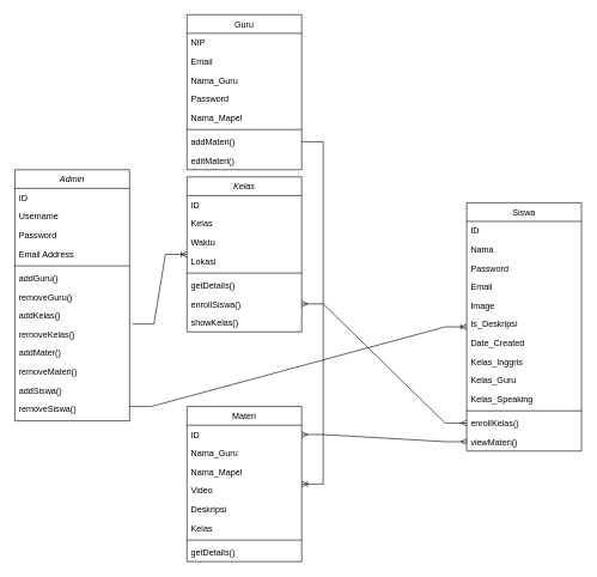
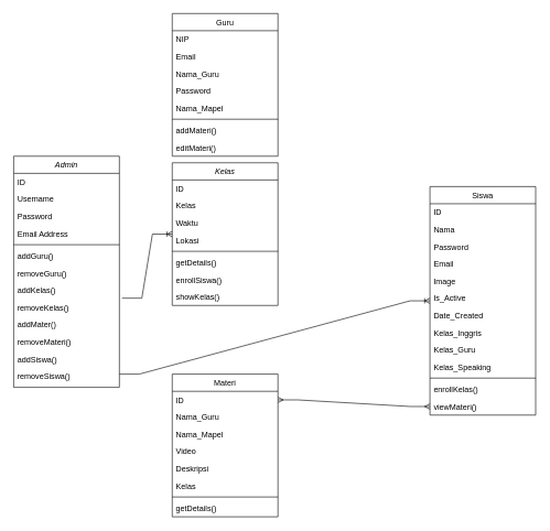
  <mxCell id="0" />
  <mxCell id="1" parent="0" />
  <mxCell id="2" value="Admin" style="swimlane;fontStyle=2;align=center;verticalAlign=top;childLayout=stackLayout;horizontal=1;startSize=26;horizontalStack=0;resizeParent=1;resizeLast=0;collapsible=1;marginBottom=0;rounded=0;shadow=0;strokeWidth=1;" parent="1" vertex="1"><mxGeometry x="20" y="236" width="160" height="350" as="geometry"><mxRectangle x="230" y="140" width="160" height="26" as="alternateBounds" /></mxGeometry></mxCell>
  <mxCell id="3" value="ID " style="text;align=left;verticalAlign=top;spacingLeft=4;spacingRight=4;overflow=hidden;rotatable=0;points=[[0,0.5],[1,0.5]];portConstraint=eastwest;" parent="2" vertex="1"><mxGeometry y="26" width="160" height="26" as="geometry" /></mxCell>
  <mxCell id="4" value="Username" style="text;align=left;verticalAlign=top;spacingLeft=4;spacingRight=4;overflow=hidden;rotatable=0;points=[[0,0.5],[1,0.5]];portConstraint=eastwest;rounded=0;shadow=0;html=0;" parent="2" vertex="1"><mxGeometry y="52" width="160" height="26" as="geometry" /></mxCell>
  <mxCell id="5" value="Password" style="text;align=left;verticalAlign=top;spacingLeft=4;spacingRight=4;overflow=hidden;rotatable=0;points=[[0,0.5],[1,0.5]];portConstraint=eastwest;rounded=0;shadow=0;html=0;" vertex="1" parent="2"><mxGeometry y="78" width="160" height="26" as="geometry" /></mxCell>
  <mxCell id="6" value="Email Address" style="text;align=left;verticalAlign=top;spacingLeft=4;spacingRight=4;overflow=hidden;rotatable=0;points=[[0,0.5],[1,0.5]];portConstraint=eastwest;rounded=0;shadow=0;html=0;" parent="2" vertex="1"><mxGeometry y="104" width="160" height="26" as="geometry" /></mxCell>
  <mxCell id="7" value="" style="line;html=1;strokeWidth=1;align=left;verticalAlign=middle;spacingTop=-1;spacingLeft=3;spacingRight=3;rotatable=0;labelPosition=right;points=[];portConstraint=eastwest;" vertex="1" parent="2"><mxGeometry y="130" width="160" height="8" as="geometry" /></mxCell>
  <mxCell id="8" value="addGuru()" style="text;align=left;verticalAlign=top;spacingLeft=4;spacingRight=4;overflow=hidden;rotatable=0;points=[[0,0.5],[1,0.5]];portConstraint=eastwest;" vertex="1" parent="2"><mxGeometry y="138" width="160" height="26" as="geometry" /></mxCell>
  <mxCell id="9" value="removeGuru()" style="text;align=left;verticalAlign=top;spacingLeft=4;spacingRight=4;overflow=hidden;rotatable=0;points=[[0,0.5],[1,0.5]];portConstraint=eastwest;" vertex="1" parent="2"><mxGeometry y="164" width="160" height="26" as="geometry" /></mxCell>
  <mxCell id="10" value="addKelas()" style="text;align=left;verticalAlign=top;spacingLeft=4;spacingRight=4;overflow=hidden;rotatable=0;points=[[0,0.5],[1,0.5]];portConstraint=eastwest;" vertex="1" parent="2"><mxGeometry y="190" width="160" height="26" as="geometry" /></mxCell>
  <mxCell id="11" value="removeKelas()" style="text;align=left;verticalAlign=top;spacingLeft=4;spacingRight=4;overflow=hidden;rotatable=0;points=[[0,0.5],[1,0.5]];portConstraint=eastwest;" vertex="1" parent="2"><mxGeometry y="216" width="160" height="26" as="geometry" /></mxCell>
  <mxCell id="12" value="addMater()" style="text;align=left;verticalAlign=top;spacingLeft=4;spacingRight=4;overflow=hidden;rotatable=0;points=[[0,0.5],[1,0.5]];portConstraint=eastwest;" vertex="1" parent="2"><mxGeometry y="242" width="160" height="26" as="geometry" /></mxCell>
  <mxCell id="13" value="removeMateri()" style="text;align=left;verticalAlign=top;spacingLeft=4;spacingRight=4;overflow=hidden;rotatable=0;points=[[0,0.5],[1,0.5]];portConstraint=eastwest;" vertex="1" parent="2"><mxGeometry y="268" width="160" height="26" as="geometry" /></mxCell>
  <mxCell id="14" value="addSiswa()" style="text;align=left;verticalAlign=top;spacingLeft=4;spacingRight=4;overflow=hidden;rotatable=0;points=[[0,0.5],[1,0.5]];portConstraint=eastwest;" vertex="1" parent="2"><mxGeometry y="294" width="160" height="26" as="geometry" /></mxCell>
  <mxCell id="15" value="removeSiswa()" style="text;align=left;verticalAlign=top;spacingLeft=4;spacingRight=4;overflow=hidden;rotatable=0;points=[[0,0.5],[1,0.5]];portConstraint=eastwest;" vertex="1" parent="2"><mxGeometry y="320" width="160" height="26" as="geometry" /></mxCell>
  <mxCell id="16" value="Guru" style="swimlane;fontStyle=0;align=center;verticalAlign=top;childLayout=stackLayout;horizontal=1;startSize=26;horizontalStack=0;resizeParent=1;resizeLast=0;collapsible=1;marginBottom=0;rounded=0;shadow=0;strokeWidth=1;" parent="1" vertex="1"><mxGeometry x="260" y="20" width="160" height="216" as="geometry"><mxRectangle x="550" y="140" width="160" height="26" as="alternateBounds" /></mxGeometry></mxCell>
  <mxCell id="17" value="NIP" style="text;align=left;verticalAlign=top;spacingLeft=4;spacingRight=4;overflow=hidden;rotatable=0;points=[[0,0.5],[1,0.5]];portConstraint=eastwest;" parent="16" vertex="1"><mxGeometry y="26" width="160" height="26" as="geometry" /></mxCell>
  <mxCell id="18" value="Email" style="text;align=left;verticalAlign=top;spacingLeft=4;spacingRight=4;overflow=hidden;rotatable=0;points=[[0,0.5],[1,0.5]];portConstraint=eastwest;rounded=0;shadow=0;html=0;" parent="16" vertex="1"><mxGeometry y="52" width="160" height="26" as="geometry" /></mxCell>
  <mxCell id="19" value="Nama_Guru" style="text;align=left;verticalAlign=top;spacingLeft=4;spacingRight=4;overflow=hidden;rotatable=0;points=[[0,0.5],[1,0.5]];portConstraint=eastwest;rounded=0;shadow=0;html=0;" parent="16" vertex="1"><mxGeometry y="78" width="160" height="26" as="geometry" /></mxCell>
  <mxCell id="20" value="Password" style="text;align=left;verticalAlign=top;spacingLeft=4;spacingRight=4;overflow=hidden;rotatable=0;points=[[0,0.5],[1,0.5]];portConstraint=eastwest;rounded=0;shadow=0;html=0;" parent="16" vertex="1"><mxGeometry y="104" width="160" height="26" as="geometry" /></mxCell>
  <mxCell id="21" value="Nama_Mapel" style="text;align=left;verticalAlign=top;spacingLeft=4;spacingRight=4;overflow=hidden;rotatable=0;points=[[0,0.5],[1,0.5]];portConstraint=eastwest;rounded=0;shadow=0;html=0;" parent="16" vertex="1"><mxGeometry y="130" width="160" height="26" as="geometry" /></mxCell>
  <mxCell id="22" value="" style="line;html=1;strokeWidth=1;align=left;verticalAlign=middle;spacingTop=-1;spacingLeft=3;spacingRight=3;rotatable=0;labelPosition=right;points=[];portConstraint=eastwest;" parent="16" vertex="1"><mxGeometry y="156" width="160" height="8" as="geometry" /></mxCell>
  <mxCell id="23" value="addMateri()" style="text;align=left;verticalAlign=top;spacingLeft=4;spacingRight=4;overflow=hidden;rotatable=0;points=[[0,0.5],[1,0.5]];portConstraint=eastwest;" parent="16" vertex="1"><mxGeometry y="164" width="160" height="26" as="geometry" /></mxCell>
  <mxCell id="24" value="editMateri()" style="text;align=left;verticalAlign=top;spacingLeft=4;spacingRight=4;overflow=hidden;rotatable=0;points=[[0,0.5],[1,0.5]];portConstraint=eastwest;" parent="16" vertex="1"><mxGeometry y="190" width="160" height="26" as="geometry" /></mxCell>
  <mxCell id="25" value="Kelas" style="swimlane;fontStyle=2;align=center;verticalAlign=top;childLayout=stackLayout;horizontal=1;startSize=26;horizontalStack=0;resizeParent=1;resizeLast=0;collapsible=1;marginBottom=0;rounded=0;shadow=0;strokeWidth=1;" vertex="1" parent="1"><mxGeometry x="260" y="246" width="160" height="216" as="geometry"><mxRectangle x="230" y="140" width="160" height="26" as="alternateBounds" /></mxGeometry></mxCell>
  <mxCell id="26" value="ID " style="text;align=left;verticalAlign=top;spacingLeft=4;spacingRight=4;overflow=hidden;rotatable=0;points=[[0,0.5],[1,0.5]];portConstraint=eastwest;" vertex="1" parent="25"><mxGeometry y="26" width="160" height="26" as="geometry" /></mxCell>
  <mxCell id="27" value="Kelas " style="text;align=left;verticalAlign=top;spacingLeft=4;spacingRight=4;overflow=hidden;rotatable=0;points=[[0,0.5],[1,0.5]];portConstraint=eastwest;rounded=0;shadow=0;html=0;" vertex="1" parent="25"><mxGeometry y="52" width="160" height="26" as="geometry" /></mxCell>
  <mxCell id="28" value="Waktu" style="text;align=left;verticalAlign=top;spacingLeft=4;spacingRight=4;overflow=hidden;rotatable=0;points=[[0,0.5],[1,0.5]];portConstraint=eastwest;rounded=0;shadow=0;html=0;" vertex="1" parent="25"><mxGeometry y="78" width="160" height="26" as="geometry" /></mxCell>
  <mxCell id="29" value="Lokasi" style="text;align=left;verticalAlign=top;spacingLeft=4;spacingRight=4;overflow=hidden;rotatable=0;points=[[0,0.5],[1,0.5]];portConstraint=eastwest;rounded=0;shadow=0;html=0;" vertex="1" parent="25"><mxGeometry y="104" width="160" height="26" as="geometry" /></mxCell>
  <mxCell id="30" value="" style="line;html=1;strokeWidth=1;align=left;verticalAlign=middle;spacingTop=-1;spacingLeft=3;spacingRight=3;rotatable=0;labelPosition=right;points=[];portConstraint=eastwest;" vertex="1" parent="25"><mxGeometry y="130" width="160" height="8" as="geometry" /></mxCell>
  <mxCell id="31" value="getDetails()" style="text;align=left;verticalAlign=top;spacingLeft=4;spacingRight=4;overflow=hidden;rotatable=0;points=[[0,0.5],[1,0.5]];portConstraint=eastwest;" vertex="1" parent="25"><mxGeometry y="138" width="160" height="26" as="geometry" /></mxCell>
  <mxCell id="32" value="enrollSiswa()" style="text;align=left;verticalAlign=top;spacingLeft=4;spacingRight=4;overflow=hidden;rotatable=0;points=[[0,0.5],[1,0.5]];portConstraint=eastwest;" vertex="1" parent="25"><mxGeometry y="164" width="160" height="26" as="geometry" /></mxCell>
  <mxCell id="33" value="showKelas()" style="text;align=left;verticalAlign=top;spacingLeft=4;spacingRight=4;overflow=hidden;rotatable=0;points=[[0,0.5],[1,0.5]];portConstraint=eastwest;" vertex="1" parent="25"><mxGeometry y="190" width="160" height="26" as="geometry" /></mxCell>
  <mxCell id="34" value="Materi" style="swimlane;fontStyle=0;align=center;verticalAlign=top;childLayout=stackLayout;horizontal=1;startSize=26;horizontalStack=0;resizeParent=1;resizeLast=0;collapsible=1;marginBottom=0;rounded=0;shadow=0;strokeWidth=1;" vertex="1" parent="1"><mxGeometry x="260" y="566" width="160" height="216" as="geometry"><mxRectangle x="550" y="140" width="160" height="26" as="alternateBounds" /></mxGeometry></mxCell>
  <mxCell id="35" value="ID" style="text;align=left;verticalAlign=top;spacingLeft=4;spacingRight=4;overflow=hidden;rotatable=0;points=[[0,0.5],[1,0.5]];portConstraint=eastwest;" vertex="1" parent="34"><mxGeometry y="26" width="160" height="26" as="geometry" /></mxCell>
  <mxCell id="36" value="Nama_Guru" style="text;align=left;verticalAlign=top;spacingLeft=4;spacingRight=4;overflow=hidden;rotatable=0;points=[[0,0.5],[1,0.5]];portConstraint=eastwest;rounded=0;shadow=0;html=0;" vertex="1" parent="34"><mxGeometry y="52" width="160" height="26" as="geometry" /></mxCell>
  <mxCell id="37" value="Nama_Mapel" style="text;align=left;verticalAlign=top;spacingLeft=4;spacingRight=4;overflow=hidden;rotatable=0;points=[[0,0.5],[1,0.5]];portConstraint=eastwest;rounded=0;shadow=0;html=0;" vertex="1" parent="34"><mxGeometry y="78" width="160" height="26" as="geometry" /></mxCell>
  <mxCell id="38" value="Video" style="text;align=left;verticalAlign=top;spacingLeft=4;spacingRight=4;overflow=hidden;rotatable=0;points=[[0,0.5],[1,0.5]];portConstraint=eastwest;rounded=0;shadow=0;html=0;" vertex="1" parent="34"><mxGeometry y="104" width="160" height="26" as="geometry" /></mxCell>
  <mxCell id="39" value="Deskripsi" style="text;align=left;verticalAlign=top;spacingLeft=4;spacingRight=4;overflow=hidden;rotatable=0;points=[[0,0.5],[1,0.5]];portConstraint=eastwest;rounded=0;shadow=0;html=0;" vertex="1" parent="34"><mxGeometry y="130" width="160" height="26" as="geometry" /></mxCell>
  <mxCell id="40" value="Kelas" style="text;align=left;verticalAlign=top;spacingLeft=4;spacingRight=4;overflow=hidden;rotatable=0;points=[[0,0.5],[1,0.5]];portConstraint=eastwest;rounded=0;shadow=0;html=0;" vertex="1" parent="34"><mxGeometry y="156" width="160" height="26" as="geometry" /></mxCell>
  <mxCell id="41" value="" style="line;html=1;strokeWidth=1;align=left;verticalAlign=middle;spacingTop=-1;spacingLeft=3;spacingRight=3;rotatable=0;labelPosition=right;points=[];portConstraint=eastwest;" vertex="1" parent="34"><mxGeometry y="182" width="160" height="8" as="geometry" /></mxCell>
  <mxCell id="42" value="getDetails()" style="text;align=left;verticalAlign=top;spacingLeft=4;spacingRight=4;overflow=hidden;rotatable=0;points=[[0,0.5],[1,0.5]];portConstraint=eastwest;" vertex="1" parent="34"><mxGeometry y="190" width="160" height="26" as="geometry" /></mxCell>
  <mxCell id="43" value="Siswa" style="swimlane;fontStyle=0;align=center;verticalAlign=top;childLayout=stackLayout;horizontal=1;startSize=26;horizontalStack=0;resizeParent=1;resizeLast=0;collapsible=1;marginBottom=0;rounded=0;shadow=0;strokeWidth=1;" vertex="1" parent="1"><mxGeometry x="650" y="282" width="160" height="346" as="geometry"><mxRectangle x="550" y="140" width="160" height="26" as="alternateBounds" /></mxGeometry></mxCell>
  <mxCell id="44" value="ID" style="text;align=left;verticalAlign=top;spacingLeft=4;spacingRight=4;overflow=hidden;rotatable=0;points=[[0,0.5],[1,0.5]];portConstraint=eastwest;" vertex="1" parent="43"><mxGeometry y="26" width="160" height="26" as="geometry" /></mxCell>
  <mxCell id="45" value="Nama" style="text;align=left;verticalAlign=top;spacingLeft=4;spacingRight=4;overflow=hidden;rotatable=0;points=[[0,0.5],[1,0.5]];portConstraint=eastwest;rounded=0;shadow=0;html=0;" vertex="1" parent="43"><mxGeometry y="52" width="160" height="26" as="geometry" /></mxCell>
  <mxCell id="46" value="Password" style="text;align=left;verticalAlign=top;spacingLeft=4;spacingRight=4;overflow=hidden;rotatable=0;points=[[0,0.5],[1,0.5]];portConstraint=eastwest;rounded=0;shadow=0;html=0;" vertex="1" parent="43"><mxGeometry y="78" width="160" height="26" as="geometry" /></mxCell>
  <mxCell id="47" value="Email" style="text;align=left;verticalAlign=top;spacingLeft=4;spacingRight=4;overflow=hidden;rotatable=0;points=[[0,0.5],[1,0.5]];portConstraint=eastwest;rounded=0;shadow=0;html=0;" vertex="1" parent="43"><mxGeometry y="104" width="160" height="26" as="geometry" /></mxCell>
  <mxCell id="48" value="Image" style="text;align=left;verticalAlign=top;spacingLeft=4;spacingRight=4;overflow=hidden;rotatable=0;points=[[0,0.5],[1,0.5]];portConstraint=eastwest;rounded=0;shadow=0;html=0;" vertex="1" parent="43"><mxGeometry y="130" width="160" height="26" as="geometry" /></mxCell>
- <mxCell id="49" value="Is_Deskripsi" style="text;align=left;verticalAlign=top;spacingLeft=4;spacingRight=4;overflow=hidden;rotatable=0;points=[[0,0.5],[1,0.5]];portConstraint=eastwest;rounded=0;shadow=0;html=0;" vertex="1" parent="43"><mxGeometry y="156" width="160" height="26" as="geometry" /></mxCell>
+ <mxCell id="49" value="Is_Active" style="text;align=left;verticalAlign=top;spacingLeft=4;spacingRight=4;overflow=hidden;rotatable=0;points=[[0,0.5],[1,0.5]];portConstraint=eastwest;rounded=0;shadow=0;html=0;" vertex="1" parent="43"><mxGeometry y="156" width="160" height="26" as="geometry" /></mxCell>
  <mxCell id="50" value="Date_Created" style="text;align=left;verticalAlign=top;spacingLeft=4;spacingRight=4;overflow=hidden;rotatable=0;points=[[0,0.5],[1,0.5]];portConstraint=eastwest;rounded=0;shadow=0;html=0;" vertex="1" parent="43"><mxGeometry y="182" width="160" height="26" as="geometry" /></mxCell>
  <mxCell id="51" value="Kelas_Inggris" style="text;align=left;verticalAlign=top;spacingLeft=4;spacingRight=4;overflow=hidden;rotatable=0;points=[[0,0.5],[1,0.5]];portConstraint=eastwest;rounded=0;shadow=0;html=0;" vertex="1" parent="43"><mxGeometry y="208" width="160" height="26" as="geometry" /></mxCell>
  <mxCell id="52" value="Kelas_Guru" style="text;align=left;verticalAlign=top;spacingLeft=4;spacingRight=4;overflow=hidden;rotatable=0;points=[[0,0.5],[1,0.5]];portConstraint=eastwest;rounded=0;shadow=0;html=0;" vertex="1" parent="43"><mxGeometry y="234" width="160" height="26" as="geometry" /></mxCell>
  <mxCell id="53" value="Kelas_Speaking" style="text;align=left;verticalAlign=top;spacingLeft=4;spacingRight=4;overflow=hidden;rotatable=0;points=[[0,0.5],[1,0.5]];portConstraint=eastwest;rounded=0;shadow=0;html=0;" vertex="1" parent="43"><mxGeometry y="260" width="160" height="26" as="geometry" /></mxCell>
  <mxCell id="54" value="" style="line;html=1;strokeWidth=1;align=left;verticalAlign=middle;spacingTop=-1;spacingLeft=3;spacingRight=3;rotatable=0;labelPosition=right;points=[];portConstraint=eastwest;" vertex="1" parent="43"><mxGeometry y="286" width="160" height="8" as="geometry" /></mxCell>
  <mxCell id="55" value="enrollKelas()" style="text;align=left;verticalAlign=top;spacingLeft=4;spacingRight=4;overflow=hidden;rotatable=0;points=[[0,0.5],[1,0.5]];portConstraint=eastwest;" vertex="1" parent="43"><mxGeometry y="294" width="160" height="26" as="geometry" /></mxCell>
  <mxCell id="56" value="viewMateri()" style="text;align=left;verticalAlign=top;spacingLeft=4;spacingRight=4;overflow=hidden;rotatable=0;points=[[0,0.5],[1,0.5]];portConstraint=eastwest;" vertex="1" parent="43"><mxGeometry y="320" width="160" height="26" as="geometry" /></mxCell>
- <mxCell id="57" value="" style="edgeStyle=entityRelationEdgeStyle;fontSize=12;html=1;endArrow=ERmany;startArrow=ERmany;rounded=0;entryX=0;entryY=0.5;entryDx=0;entryDy=0;exitX=1;exitY=0.5;exitDx=0;exitDy=0;" edge="1" parent="1" source="32" target="55"><mxGeometry width="100" height="100" relative="1" as="geometry"><mxPoint x="40" y="766" as="sourcePoint" /><mxPoint x="140" y="666" as="targetPoint" /></mxGeometry></mxCell>
  <mxCell id="58" value="" style="edgeStyle=entityRelationEdgeStyle;fontSize=12;html=1;endArrow=ERmany;startArrow=ERmany;rounded=0;exitX=1;exitY=0.5;exitDx=0;exitDy=0;" edge="1" parent="1" source="35" target="56"><mxGeometry width="100" height="100" relative="1" as="geometry"><mxPoint x="380" y="426" as="sourcePoint" /><mxPoint x="500" y="536" as="targetPoint" /><Array as="points"><mxPoint x="480" y="539" /></Array></mxGeometry></mxCell>
  <mxCell id="59" value="" style="edgeStyle=entityRelationEdgeStyle;fontSize=12;html=1;endArrow=ERoneToMany;rounded=0;exitX=1.025;exitY=0.962;exitDx=0;exitDy=0;exitPerimeter=0;" edge="1" parent="1" source="10" target="25"><mxGeometry width="100" height="100" relative="1" as="geometry"><mxPoint x="180" y="566" as="sourcePoint" /><mxPoint x="280" y="466" as="targetPoint" /></mxGeometry></mxCell>
  <mxCell id="60" value="" style="edgeStyle=entityRelationEdgeStyle;fontSize=12;html=1;endArrow=ERoneToMany;rounded=0;" edge="1" parent="1" target="43"><mxGeometry width="100" height="100" relative="1" as="geometry"><mxPoint x="180" y="566" as="sourcePoint" /><mxPoint x="280" y="466" as="targetPoint" /><Array as="points"><mxPoint x="350" y="316" /><mxPoint x="420" y="546" /><mxPoint x="610" y="506" /><mxPoint x="460" y="536" /><mxPoint x="270" y="366" /></Array></mxGeometry></mxCell>
- <mxCell id="61" value="" style="edgeStyle=entityRelationEdgeStyle;fontSize=12;html=1;endArrow=ERoneToMany;rounded=0;exitX=1;exitY=0.5;exitDx=0;exitDy=0;" edge="1" parent="1" source="23" target="34"><mxGeometry width="100" height="100" relative="1" as="geometry"><mxPoint x="470" y="186" as="sourcePoint" /><mxPoint x="280" y="406" as="targetPoint" /><Array as="points"><mxPoint x="460" y="436" /><mxPoint x="470" y="316" /></Array></mxGeometry></mxCell>
